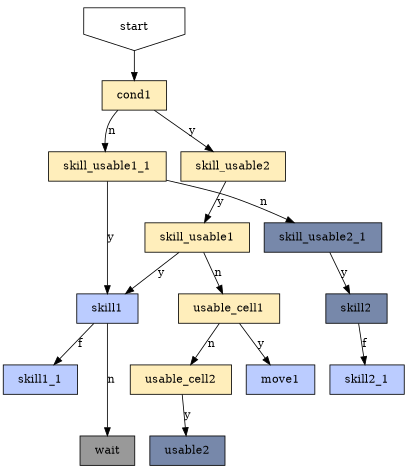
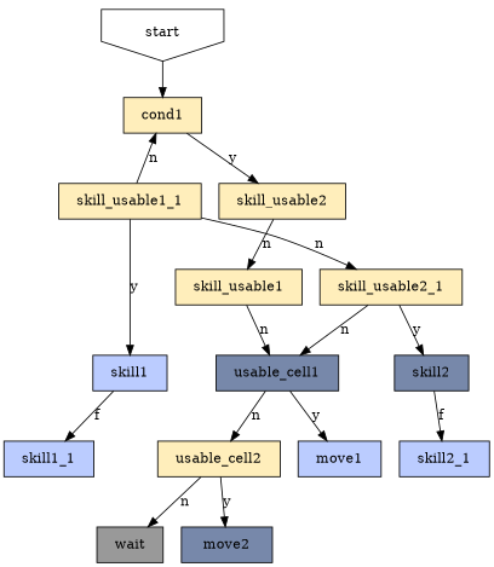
  digraph {
    concentrate=true
    fixedsize=true
    node [margin="0.25,0.125" shape=rect fillcolor="#FFEEBB" style=filled]
    start [shape=invhouse fillcolor="" style=""]
    cond1
    skill_usable1_1
    skill_usable2
    skill1 [fillcolor="#BBCCFF"]
-   skill_usable2_1 [fillcolor="#7788aa"]
+   skill_usable2_1
    skill_usable1
-   usable_cell1
+   usable_cell1 [fillcolor="#7788aa"]
    usable_cell2
    move1 [fillcolor="#BBCCFF"]
    skill1_1 [fillcolor="#BBCCFF"]
    skill2 [fillcolor="#7788aa"]
    skill2_1 [fillcolor="#BBCCFF"]
-   move2 [fillcolor="#7788aa" label=usable2]
+   move2 [fillcolor="#7788aa"]
    wait [fillcolor="#999999"]
    start -> cond1
-   cond1 -> skill_usable1_1 [label=n]
+   skill_usable1_1 -> cond1 [label=n]
    cond1 -> skill_usable2 [label=y]
    skill_usable1_1 -> skill1 [label=y]
    skill_usable1_1 -> skill_usable2_1 [label=n]
-   skill_usable2 -> skill_usable1 [label=y]
+   skill_usable2 -> skill_usable1 [label=n]
    skill1 -> skill1_1 [label=f]
+   skill_usable2_1 -> usable_cell1 [label=n]
    skill_usable2_1 -> skill2 [label=y]
-   skill_usable1 -> skill1 [label=y]
    skill_usable1 -> usable_cell1 [label=n]
    usable_cell1 -> usable_cell2 [label=n]
    usable_cell1 -> move1 [label=y]
    usable_cell2 -> move2 [label=y]
-   skill1 -> wait [label=n]
+   usable_cell2 -> wait [label=n]
    skill2 -> skill2_1 [label=f]
  }
